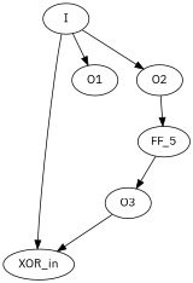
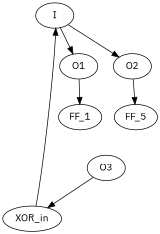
  digraph {
    fontname="IBM Plex Sans"
    node [LABEL=OUTPUT fontname="IBM Plex Sans"]
    edge [fontname="IBM Plex Sans"]
    I [LABEL=INPUT]
    XOR_in [LABEL=XOR2]
    O1
    O2
+   FF_1 [LABEL=FF]
    n6 [LABEL=FF label=FF_5]
    O3
-   I -> XOR_in
+   XOR_in -> I
    I -> O1
    I -> O2
+   O1 -> FF_1
    O2 -> n6
-   n6 -> O3
    O3 -> XOR_in
  }
